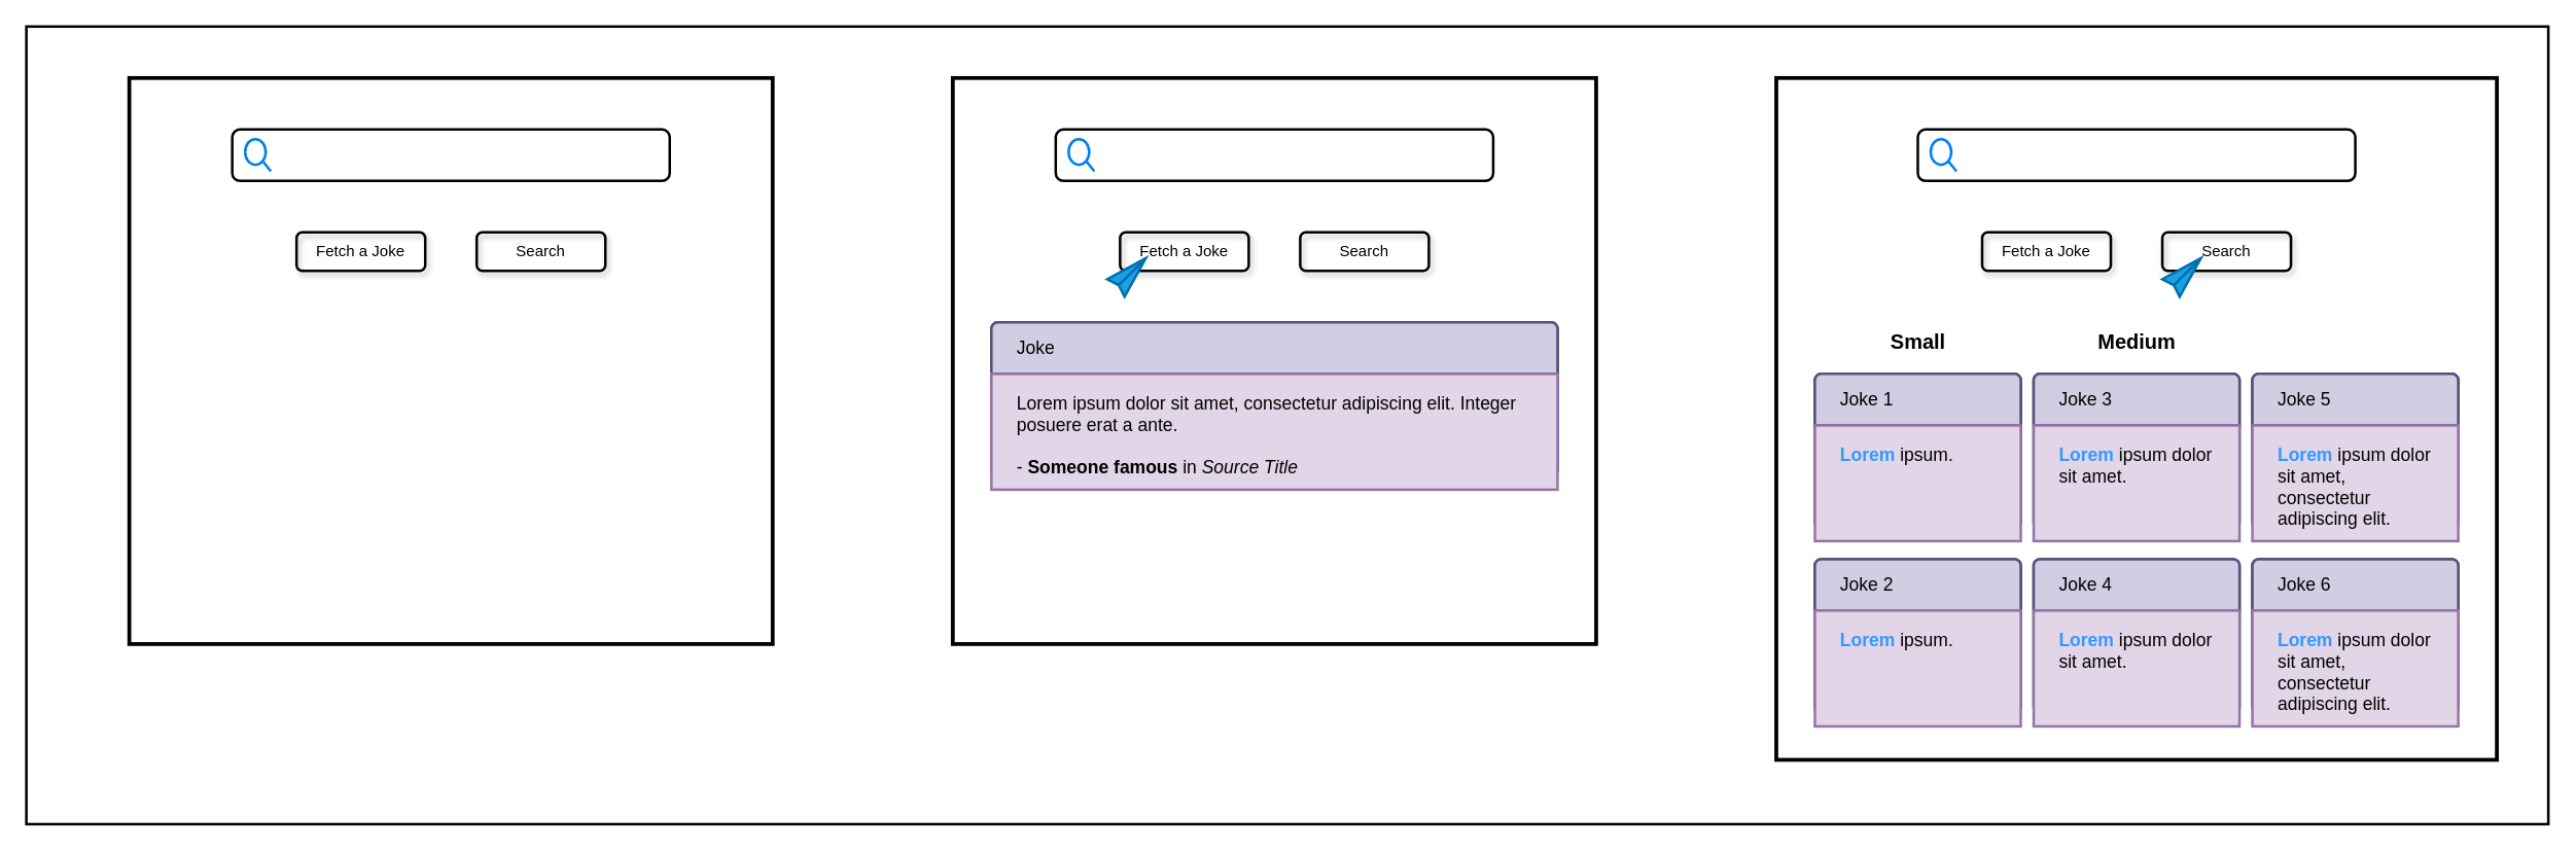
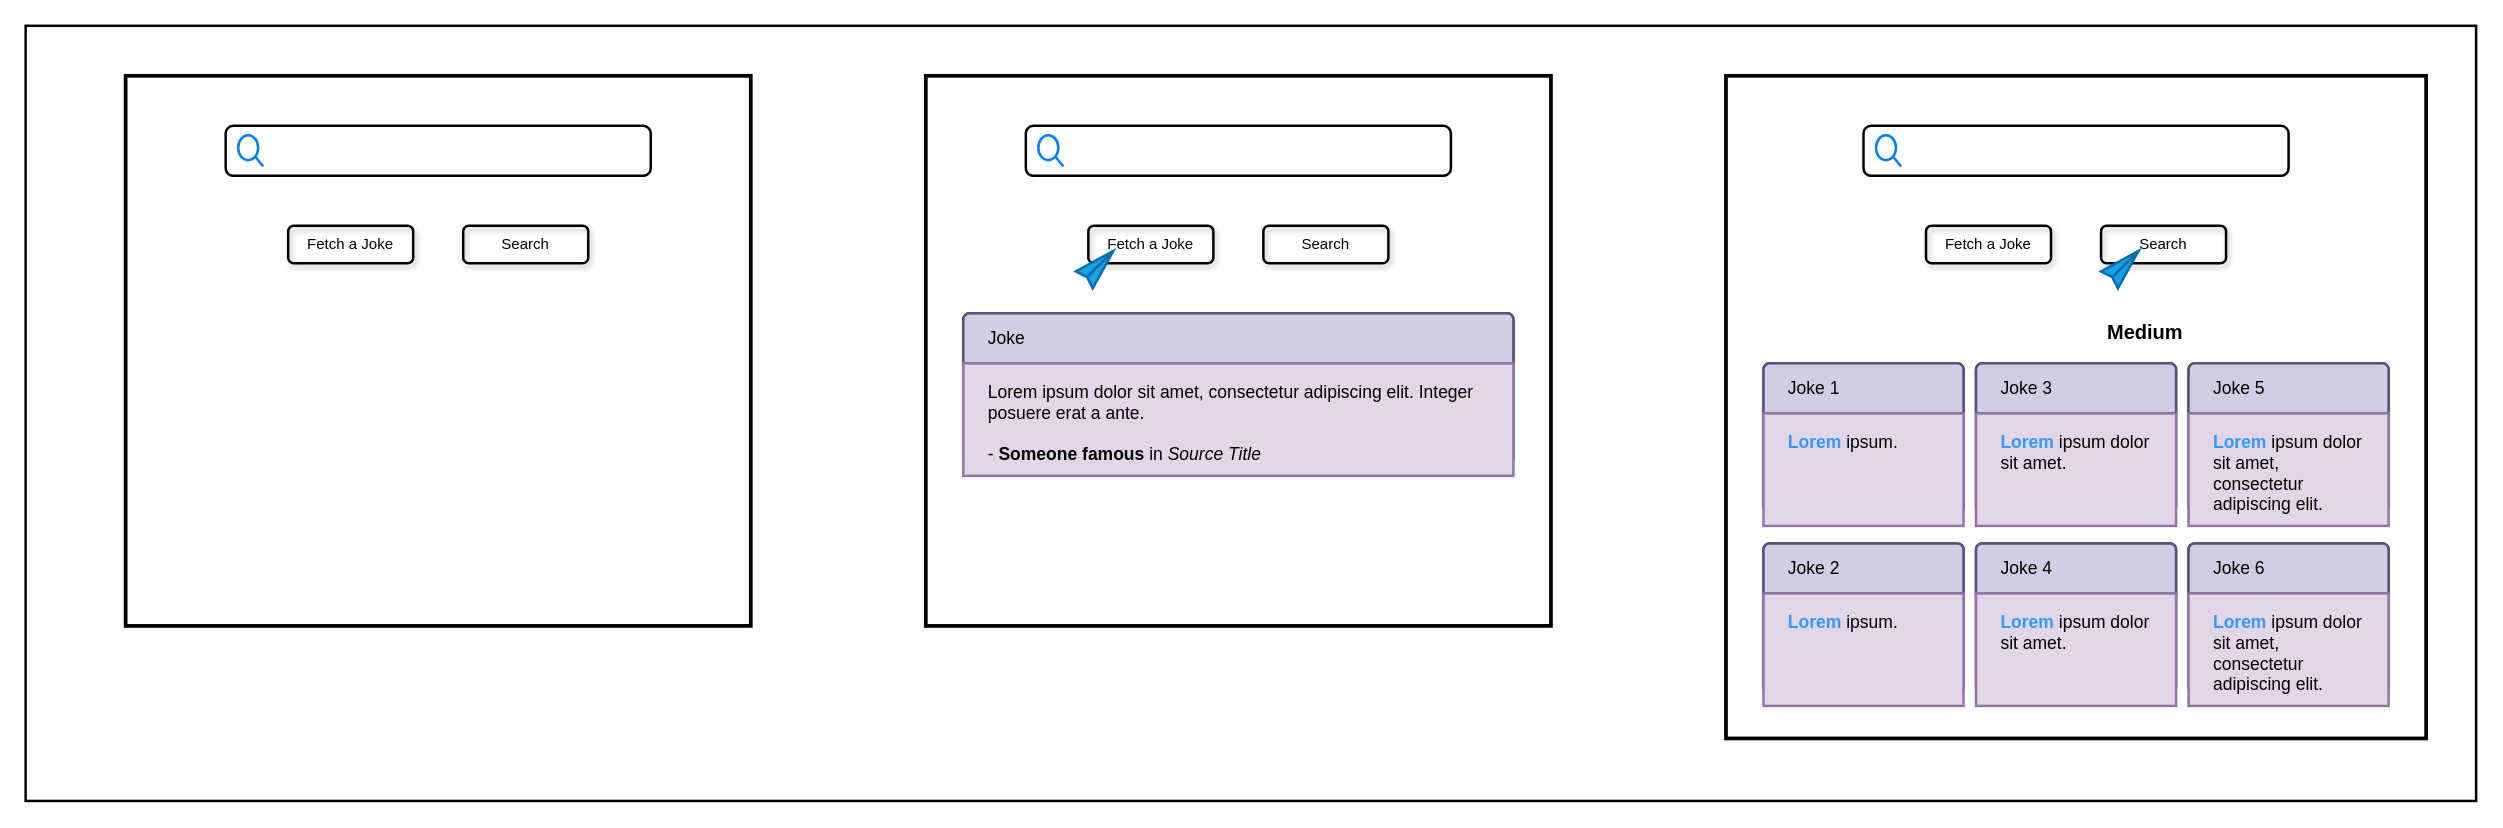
  <mxCell id="0" />
  <mxCell id="1" parent="0" />
  <mxCell id="2" value="" style="rounded=0;whiteSpace=wrap;html=1;shadow=0;glass=0;sketch=0;strokeColor=#000000;strokeWidth=2;fontSize=16;fontColor=#3399FF;fillColor=none;" vertex="1" parent="1"><mxGeometry x="20" y="20" width="1960" height="620" as="geometry" /></mxCell>
  <mxCell id="3" value="" style="rounded=0;whiteSpace=wrap;html=1;fillColor=none;strokeColor=#000000;strokeWidth=3;perimeterSpacing=0;" vertex="1" parent="1"><mxGeometry x="100" y="60" width="500" height="440" as="geometry" /></mxCell>
  <mxCell id="4" value="" style="rounded=1;whiteSpace=wrap;html=1;strokeColor=#000000;strokeWidth=2;fillColor=none;perimeterSpacing=0;glass=0;shadow=0;" vertex="1" parent="1"><mxGeometry x="180" y="100" width="340" height="40" as="geometry" /></mxCell>
  <mxCell id="5" value="&lt;font color=&quot;#000000&quot;&gt;Fetch a Joke&lt;/font&gt;" style="rounded=1;whiteSpace=wrap;html=1;shadow=1;glass=0;sketch=0;strokeColor=#000000;strokeWidth=2;fillColor=none;" vertex="1" parent="1"><mxGeometry x="230" y="180" width="100" height="30" as="geometry" /></mxCell>
  <mxCell id="6" value="&lt;font color=&quot;#000000&quot;&gt;Search&lt;/font&gt;" style="rounded=1;whiteSpace=wrap;html=1;shadow=1;glass=0;sketch=0;strokeColor=#000000;strokeWidth=2;fillColor=none;" vertex="1" parent="1"><mxGeometry x="370" y="180" width="100" height="30" as="geometry" /></mxCell>
  <mxCell id="7" value="" style="html=1;verticalLabelPosition=bottom;align=center;labelBackgroundColor=#ffffff;verticalAlign=top;strokeWidth=2;strokeColor=#0080F0;shadow=0;dashed=0;shape=mxgraph.ios7.icons.looking_glass;glass=0;sketch=0;fontColor=#000000;fillColor=none;" vertex="1" parent="1"><mxGeometry x="190" y="107.5" width="20" height="25" as="geometry" /></mxCell>
  <mxCell id="8" value="" style="rounded=0;whiteSpace=wrap;html=1;fillColor=none;strokeColor=#000000;strokeWidth=3;perimeterSpacing=0;" vertex="1" parent="1"><mxGeometry x="740" y="60" width="500" height="440" as="geometry" /></mxCell>
  <mxCell id="9" value="" style="rounded=1;whiteSpace=wrap;html=1;strokeColor=#000000;strokeWidth=2;fillColor=none;perimeterSpacing=0;glass=0;shadow=0;" vertex="1" parent="1"><mxGeometry x="820" y="100" width="340" height="40" as="geometry" /></mxCell>
  <mxCell id="10" value="&lt;font color=&quot;#000000&quot;&gt;Fetch a Joke&lt;/font&gt;" style="rounded=1;whiteSpace=wrap;html=1;shadow=1;glass=0;sketch=0;strokeColor=#000000;strokeWidth=2;fillColor=none;" vertex="1" parent="1"><mxGeometry x="870" y="180" width="100" height="30" as="geometry" /></mxCell>
  <mxCell id="11" value="&lt;font color=&quot;#000000&quot;&gt;Search&lt;/font&gt;" style="rounded=1;whiteSpace=wrap;html=1;shadow=1;glass=0;sketch=0;strokeColor=#000000;strokeWidth=2;fillColor=none;" vertex="1" parent="1"><mxGeometry x="1010" y="180" width="100" height="30" as="geometry" /></mxCell>
  <mxCell id="12" value="" style="html=1;verticalLabelPosition=bottom;align=center;labelBackgroundColor=#ffffff;verticalAlign=top;strokeWidth=2;strokeColor=#0080F0;shadow=0;dashed=0;shape=mxgraph.ios7.icons.looking_glass;glass=0;sketch=0;fontColor=#000000;fillColor=none;" vertex="1" parent="1"><mxGeometry x="830" y="107.5" width="20" height="25" as="geometry" /></mxCell>
  <mxCell id="13" value="" style="rounded=0;whiteSpace=wrap;html=1;fillColor=none;strokeColor=#000000;strokeWidth=3;perimeterSpacing=0;" vertex="1" parent="1"><mxGeometry x="1380" y="60" width="560" height="530" as="geometry" /></mxCell>
  <mxCell id="14" value="" style="html=1;shadow=0;dashed=0;shape=mxgraph.bootstrap.rrect;rSize=5;strokeColor=#36393d;html=1;whiteSpace=wrap;fillColor=#eeeeee;glass=0;sketch=0;strokeWidth=2;" vertex="1" parent="1"><mxGeometry x="770" y="250" width="440" height="120" as="geometry" /></mxCell>
  <mxCell id="15" value="&lt;font color=&quot;#000000&quot;&gt;Joke&lt;/font&gt;" style="html=1;shadow=0;dashed=0;shape=mxgraph.bootstrap.topButton;rSize=5;perimeter=none;whiteSpace=wrap;resizeWidth=1;align=left;spacing=20;fontSize=14;glass=0;sketch=0;strokeWidth=2;fillColor=#d0cee2;strokeColor=#56517e;" vertex="1" parent="14"><mxGeometry width="440.0" height="40" relative="1" as="geometry" /></mxCell>
  <mxCell id="16" value="&lt;font color=&quot;#000000&quot;&gt;Lorem ipsum dolor sit amet, consectetur adipiscing elit. Integer posuere erat a ante.&lt;br&gt;&lt;font style=&quot;font-size: 14px&quot;&gt;&lt;br&gt;- &lt;b style=&quot;&quot;&gt;Someone famous&lt;/b&gt; in &lt;i style=&quot;&quot;&gt;Source Title&lt;/i&gt;&lt;/font&gt;&lt;/font&gt;" style="perimeter=none;html=1;whiteSpace=wrap;resizeWidth=1;verticalAlign=top;align=left;spacing=20;spacingTop=-10;fontSize=14;shadow=0;glass=0;sketch=0;strokeWidth=2;fillColor=#e1d5e7;strokeColor=#9673a6;" vertex="1" parent="14"><mxGeometry width="440" height="90" relative="1" as="geometry"><mxPoint y="40" as="offset" /></mxGeometry></mxCell>
  <mxCell id="17" value="" style="html=1;verticalLabelPosition=bottom;align=center;labelBackgroundColor=#ffffff;verticalAlign=top;strokeWidth=2;strokeColor=#006EAF;shadow=0;dashed=0;shape=mxgraph.ios7.icons.pointer;glass=0;sketch=0;fontColor=#ffffff;fillColor=#1ba1e2;" vertex="1" parent="1"><mxGeometry x="860" y="200" width="30" height="30" as="geometry" /></mxCell>
  <mxCell id="18" value="" style="rounded=1;whiteSpace=wrap;html=1;strokeColor=#000000;strokeWidth=2;fillColor=none;perimeterSpacing=0;glass=0;shadow=0;" vertex="1" parent="1"><mxGeometry x="1490" y="100" width="340" height="40" as="geometry" /></mxCell>
  <mxCell id="19" value="&lt;font color=&quot;#000000&quot;&gt;Fetch a Joke&lt;/font&gt;" style="rounded=1;whiteSpace=wrap;html=1;shadow=1;glass=0;sketch=0;strokeColor=#000000;strokeWidth=2;fillColor=none;" vertex="1" parent="1"><mxGeometry x="1540" y="180" width="100" height="30" as="geometry" /></mxCell>
  <mxCell id="20" value="&lt;font color=&quot;#000000&quot;&gt;Search&lt;/font&gt;" style="rounded=1;whiteSpace=wrap;html=1;shadow=1;glass=0;sketch=0;strokeColor=#000000;strokeWidth=2;fillColor=none;" vertex="1" parent="1"><mxGeometry x="1680" y="180" width="100" height="30" as="geometry" /></mxCell>
  <mxCell id="21" value="" style="html=1;verticalLabelPosition=bottom;align=center;labelBackgroundColor=#ffffff;verticalAlign=top;strokeWidth=2;strokeColor=#0080F0;shadow=0;dashed=0;shape=mxgraph.ios7.icons.looking_glass;glass=0;sketch=0;fontColor=#000000;fillColor=none;" vertex="1" parent="1"><mxGeometry x="1500" y="107.5" width="20" height="25" as="geometry" /></mxCell>
  <mxCell id="22" value="" style="html=1;shadow=0;dashed=0;shape=mxgraph.bootstrap.rrect;rSize=5;strokeColor=#36393d;html=1;whiteSpace=wrap;fillColor=#eeeeee;glass=0;sketch=0;strokeWidth=2;" vertex="1" parent="1"><mxGeometry x="1410" y="290" width="160" height="120" as="geometry" /></mxCell>
  <mxCell id="23" value="&lt;font color=&quot;#000000&quot;&gt;Joke 1&lt;/font&gt;" style="html=1;shadow=0;dashed=0;shape=mxgraph.bootstrap.topButton;rSize=5;perimeter=none;whiteSpace=wrap;resizeWidth=1;align=left;spacing=20;fontSize=14;glass=0;sketch=0;strokeWidth=2;fillColor=#d0cee2;strokeColor=#56517e;" vertex="1" parent="22"><mxGeometry width="160.0" height="40" relative="1" as="geometry" /></mxCell>
  <mxCell id="24" value="&lt;b style=&quot;&quot;&gt;&lt;font color=&quot;#3399ff&quot;&gt;Lorem &lt;/font&gt;&lt;/b&gt;&lt;font color=&quot;#000000&quot;&gt;ipsum&lt;/font&gt;&lt;span style=&quot;color: rgb(0, 0, 0);&quot;&gt;.&lt;/span&gt;&lt;font color=&quot;#000000&quot;&gt;&lt;font style=&quot;font-size: 14px&quot;&gt;&lt;br&gt;&lt;/font&gt;&lt;/font&gt;" style="perimeter=none;html=1;whiteSpace=wrap;resizeWidth=1;verticalAlign=top;align=left;spacing=20;spacingTop=-10;fontSize=14;shadow=0;glass=0;sketch=0;strokeWidth=2;fillColor=#e1d5e7;strokeColor=#9673a6;" vertex="1" parent="22"><mxGeometry width="160" height="90" relative="1" as="geometry"><mxPoint y="40" as="offset" /></mxGeometry></mxCell>
  <mxCell id="25" value="" style="html=1;verticalLabelPosition=bottom;align=center;labelBackgroundColor=#ffffff;verticalAlign=top;strokeWidth=2;strokeColor=#006EAF;shadow=0;dashed=0;shape=mxgraph.ios7.icons.pointer;glass=0;sketch=0;fontColor=#ffffff;fillColor=#1ba1e2;" vertex="1" parent="1"><mxGeometry x="1680" y="200" width="30" height="30" as="geometry" /></mxCell>
  <mxCell id="26" value="" style="html=1;shadow=0;dashed=0;shape=mxgraph.bootstrap.rrect;rSize=5;strokeColor=#36393d;html=1;whiteSpace=wrap;fillColor=#eeeeee;glass=0;sketch=0;strokeWidth=2;" vertex="1" parent="1"><mxGeometry x="1580" y="290" width="160" height="120" as="geometry" /></mxCell>
  <mxCell id="27" value="&lt;font color=&quot;#000000&quot;&gt;Joke 3&lt;/font&gt;" style="html=1;shadow=0;dashed=0;shape=mxgraph.bootstrap.topButton;rSize=5;perimeter=none;whiteSpace=wrap;resizeWidth=1;align=left;spacing=20;fontSize=14;glass=0;sketch=0;strokeWidth=2;fillColor=#d0cee2;strokeColor=#56517e;" vertex="1" parent="26"><mxGeometry width="160.0" height="40" relative="1" as="geometry" /></mxCell>
  <mxCell id="28" value="&lt;b style=&quot;&quot;&gt;&lt;font color=&quot;#3399ff&quot;&gt;Lorem &lt;/font&gt;&lt;/b&gt;&lt;font color=&quot;#000000&quot;&gt;ipsum dolor sit amet&lt;/font&gt;&lt;span style=&quot;color: rgb(0, 0, 0);&quot;&gt;.&lt;/span&gt;" style="perimeter=none;html=1;whiteSpace=wrap;resizeWidth=1;verticalAlign=top;align=left;spacing=20;spacingTop=-10;fontSize=14;shadow=0;glass=0;sketch=0;strokeWidth=2;fillColor=#e1d5e7;strokeColor=#9673a6;" vertex="1" parent="26"><mxGeometry width="160" height="90" relative="1" as="geometry"><mxPoint y="40" as="offset" /></mxGeometry></mxCell>
  <mxCell id="29" value="" style="html=1;shadow=0;dashed=0;shape=mxgraph.bootstrap.rrect;rSize=5;strokeColor=#36393d;html=1;whiteSpace=wrap;fillColor=#eeeeee;glass=0;sketch=0;strokeWidth=2;" vertex="1" parent="1"><mxGeometry x="1750" y="290" width="160" height="120" as="geometry" /></mxCell>
  <mxCell id="30" value="&lt;font color=&quot;#000000&quot;&gt;Joke 5&lt;/font&gt;" style="html=1;shadow=0;dashed=0;shape=mxgraph.bootstrap.topButton;rSize=5;perimeter=none;whiteSpace=wrap;resizeWidth=1;align=left;spacing=20;fontSize=14;glass=0;sketch=0;strokeWidth=2;fillColor=#d0cee2;strokeColor=#56517e;" vertex="1" parent="29"><mxGeometry width="160.0" height="40" relative="1" as="geometry" /></mxCell>
  <mxCell id="31" value="&lt;b&gt;&lt;font color=&quot;#3399ff&quot;&gt;Lorem&amp;nbsp;&lt;/font&gt;&lt;/b&gt;&lt;font color=&quot;#000000&quot;&gt;ipsum dolor sit amet&lt;/font&gt;&lt;span style=&quot;color: rgb(0, 0, 0);&quot;&gt;, consectetur adipiscing elit.&lt;/span&gt;" style="perimeter=none;html=1;whiteSpace=wrap;resizeWidth=1;verticalAlign=top;align=left;spacing=20;spacingTop=-10;fontSize=14;shadow=0;glass=0;sketch=0;strokeWidth=2;fillColor=#e1d5e7;strokeColor=#9673a6;" vertex="1" parent="29"><mxGeometry width="160" height="90" relative="1" as="geometry"><mxPoint y="40" as="offset" /></mxGeometry></mxCell>
  <mxCell id="32" value="" style="html=1;shadow=0;dashed=0;shape=mxgraph.bootstrap.rrect;rSize=5;strokeColor=#36393d;html=1;whiteSpace=wrap;fillColor=#eeeeee;glass=0;sketch=0;strokeWidth=2;" vertex="1" parent="1"><mxGeometry x="1410" y="434" width="160" height="120" as="geometry" /></mxCell>
  <mxCell id="33" value="&lt;font color=&quot;#000000&quot;&gt;Joke 2&lt;/font&gt;" style="html=1;shadow=0;dashed=0;shape=mxgraph.bootstrap.topButton;rSize=5;perimeter=none;whiteSpace=wrap;resizeWidth=1;align=left;spacing=20;fontSize=14;glass=0;sketch=0;strokeWidth=2;fillColor=#d0cee2;strokeColor=#56517e;" vertex="1" parent="32"><mxGeometry width="160.0" height="40" relative="1" as="geometry" /></mxCell>
  <mxCell id="34" value="&lt;b&gt;&lt;font color=&quot;#3399ff&quot;&gt;Lorem&amp;nbsp;&lt;/font&gt;&lt;/b&gt;&lt;font color=&quot;#000000&quot;&gt;ipsum.&lt;/font&gt;&lt;font color=&quot;#000000&quot;&gt;&lt;font style=&quot;font-size: 14px&quot;&gt;&lt;br&gt;&lt;/font&gt;&lt;/font&gt;" style="perimeter=none;html=1;whiteSpace=wrap;resizeWidth=1;verticalAlign=top;align=left;spacing=20;spacingTop=-10;fontSize=14;shadow=0;glass=0;sketch=0;strokeWidth=2;fillColor=#e1d5e7;strokeColor=#9673a6;" vertex="1" parent="32"><mxGeometry width="160" height="90" relative="1" as="geometry"><mxPoint y="40" as="offset" /></mxGeometry></mxCell>
  <mxCell id="35" value="" style="html=1;shadow=0;dashed=0;shape=mxgraph.bootstrap.rrect;rSize=5;strokeColor=#36393d;html=1;whiteSpace=wrap;fillColor=#eeeeee;glass=0;sketch=0;strokeWidth=2;" vertex="1" parent="1"><mxGeometry x="1580" y="434" width="160" height="120" as="geometry" /></mxCell>
  <mxCell id="36" value="&lt;font color=&quot;#000000&quot;&gt;Joke 4&lt;/font&gt;" style="html=1;shadow=0;dashed=0;shape=mxgraph.bootstrap.topButton;rSize=5;perimeter=none;whiteSpace=wrap;resizeWidth=1;align=left;spacing=20;fontSize=14;glass=0;sketch=0;strokeWidth=2;fillColor=#d0cee2;strokeColor=#56517e;" vertex="1" parent="35"><mxGeometry width="160.0" height="40" relative="1" as="geometry" /></mxCell>
  <mxCell id="37" value="&lt;b&gt;&lt;font color=&quot;#3399ff&quot;&gt;Lorem&amp;nbsp;&lt;/font&gt;&lt;/b&gt;&lt;font color=&quot;#000000&quot;&gt;ipsum dolor sit amet&lt;/font&gt;&lt;span style=&quot;color: rgb(0, 0, 0);&quot;&gt;.&lt;/span&gt;&lt;font color=&quot;#000000&quot;&gt;&lt;font style=&quot;font-size: 14px&quot;&gt;&lt;br&gt;&lt;/font&gt;&lt;/font&gt;" style="perimeter=none;html=1;whiteSpace=wrap;resizeWidth=1;verticalAlign=top;align=left;spacing=20;spacingTop=-10;fontSize=14;shadow=0;glass=0;sketch=0;strokeWidth=2;fillColor=#e1d5e7;strokeColor=#9673a6;" vertex="1" parent="35"><mxGeometry width="160" height="90" relative="1" as="geometry"><mxPoint y="40" as="offset" /></mxGeometry></mxCell>
  <mxCell id="38" value="" style="html=1;shadow=0;dashed=0;shape=mxgraph.bootstrap.rrect;rSize=5;strokeColor=#36393d;html=1;whiteSpace=wrap;fillColor=#eeeeee;glass=0;sketch=0;strokeWidth=2;" vertex="1" parent="1"><mxGeometry x="1750" y="434" width="160" height="120" as="geometry" /></mxCell>
  <mxCell id="39" value="&lt;font color=&quot;#000000&quot;&gt;Joke 6&lt;/font&gt;" style="html=1;shadow=0;dashed=0;shape=mxgraph.bootstrap.topButton;rSize=5;perimeter=none;whiteSpace=wrap;resizeWidth=1;align=left;spacing=20;fontSize=14;glass=0;sketch=0;strokeWidth=2;fillColor=#d0cee2;strokeColor=#56517e;" vertex="1" parent="38"><mxGeometry width="160.0" height="40" relative="1" as="geometry" /></mxCell>
  <mxCell id="40" value="&lt;b&gt;&lt;font color=&quot;#3399ff&quot;&gt;Lorem&amp;nbsp;&lt;/font&gt;&lt;/b&gt;&lt;font color=&quot;#000000&quot;&gt;ipsum dolor sit amet&lt;/font&gt;&lt;span style=&quot;color: rgb(0, 0, 0);&quot;&gt;, consectetur adipiscing elit.&lt;/span&gt;&lt;font color=&quot;#000000&quot;&gt;&lt;font style=&quot;font-size: 14px&quot;&gt;&lt;br&gt;&lt;/font&gt;&lt;/font&gt;" style="perimeter=none;html=1;whiteSpace=wrap;resizeWidth=1;verticalAlign=top;align=left;spacing=20;spacingTop=-10;fontSize=14;shadow=0;glass=0;sketch=0;strokeWidth=2;fillColor=#e1d5e7;strokeColor=#9673a6;" vertex="1" parent="38"><mxGeometry width="160" height="90" relative="1" as="geometry"><mxPoint y="40" as="offset" /></mxGeometry></mxCell>
- <mxCell id="41" value="&lt;font style=&quot;font-size: 16px;&quot;&gt;&lt;b&gt;Small&lt;/b&gt;&lt;/font&gt;" style="text;html=1;align=center;verticalAlign=middle;resizable=0;points=[];autosize=1;strokeColor=none;fillColor=none;fontColor=#000000;" vertex="1" parent="1"><mxGeometry x="1455" y="250" width="70" height="30" as="geometry" /></mxCell>
- <mxCell id="42" value="&lt;font style=&quot;font-size: 16px;&quot;&gt;&lt;b&gt;Medium&lt;/b&gt;&lt;/font&gt;" style="text;html=1;align=center;verticalAlign=middle;resizable=0;points=[];autosize=1;strokeColor=none;fillColor=none;fontColor=#000000;" vertex="1" parent="1"><mxGeometry x="1620" y="250" width="80" height="30" as="geometry" /></mxCell>
+ <mxCell id="42" value="&lt;font style=&quot;font-size: 16px;&quot;&gt;&lt;b&gt;Medium&lt;/b&gt;&lt;/font&gt;" style="text;html=1;align=center;verticalAlign=middle;resizable=0;points=[];autosize=1;strokeColor=none;fillColor=none;fontColor=#000000;" vertex="1" parent="1"><mxGeometry x="1675" y="250" width="80" height="30" as="geometry" /></mxCell>
